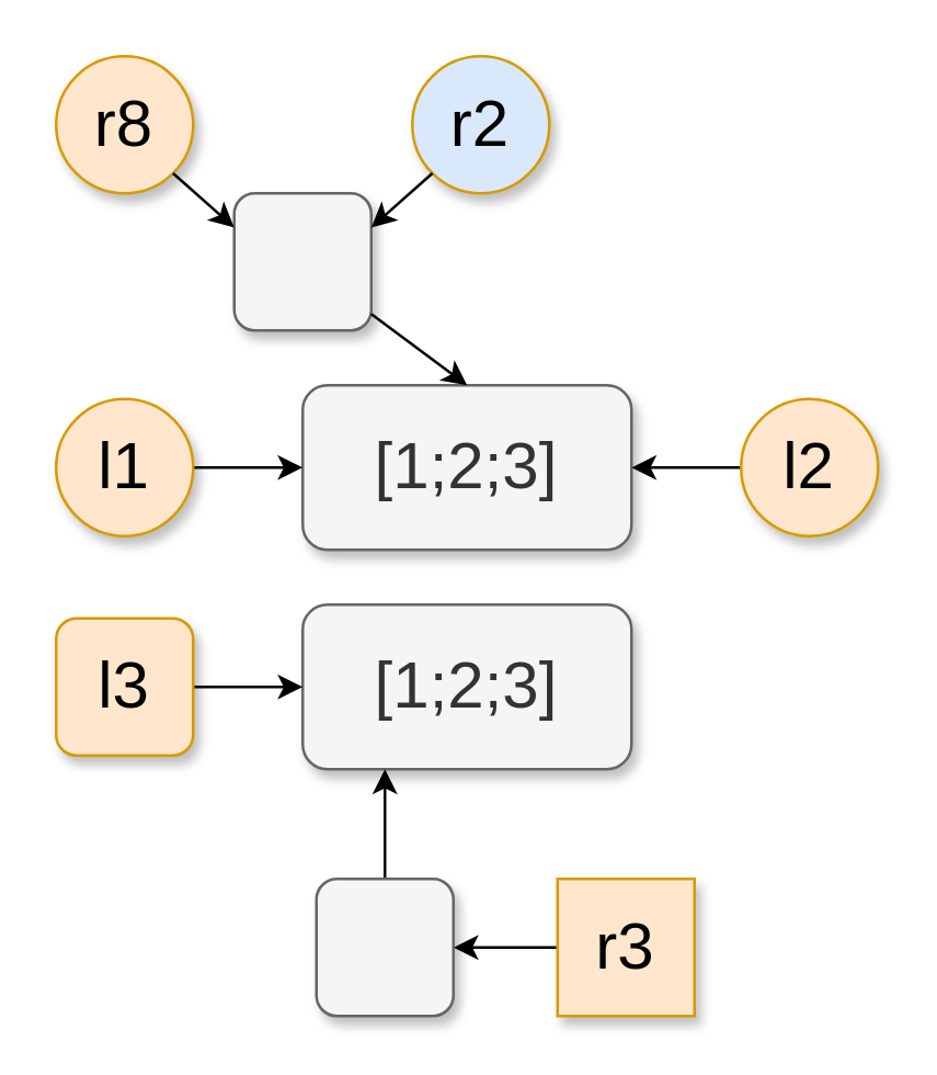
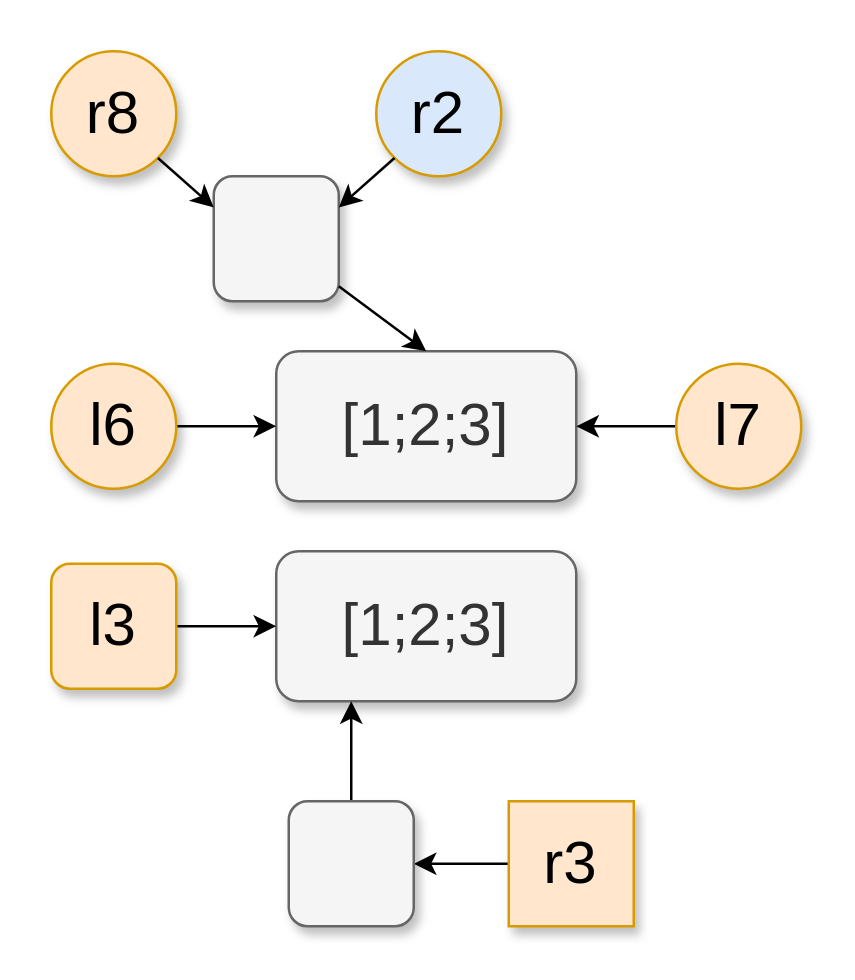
  <mxCell id="0" />
  <mxCell id="1" parent="0" />
  <mxCell id="2" value="&lt;span style=&quot;font-size: 24px&quot;&gt;[1;2;3]&lt;/span&gt;" style="rounded=1;whiteSpace=wrap;html=1;fillColor=#f5f5f5;strokeColor=#666666;fontColor=#333333;shadow=1;" vertex="1" parent="1"><mxGeometry x="110" y="140" width="120" height="60" as="geometry" /></mxCell>
  <mxCell id="3" value="&lt;font style=&quot;font-size: 24px&quot;&gt;[1;2;3]&lt;/font&gt;" style="rounded=1;whiteSpace=wrap;html=1;fillColor=#f5f5f5;strokeColor=#666666;fontColor=#333333;shadow=1;" vertex="1" parent="1"><mxGeometry x="110" y="220" width="120" height="60" as="geometry" /></mxCell>
  <mxCell id="4" value="" style="edgeStyle=orthogonalEdgeStyle;rounded=0;orthogonalLoop=1;jettySize=auto;html=1;" edge="1" parent="1" source="5" target="2"><mxGeometry relative="1" as="geometry" /></mxCell>
- <mxCell id="5" value="&lt;font style=&quot;font-size: 24px&quot;&gt;l1&lt;/font&gt;" style="ellipse;whiteSpace=wrap;html=1;aspect=fixed;fillColor=#ffe6cc;strokeColor=#d79b00;fontColor=#000000;shadow=1;" vertex="1" parent="1"><mxGeometry x="20" y="145" width="50" height="50" as="geometry" /></mxCell>
+ <mxCell id="5" value="&lt;font style=&quot;font-size: 24px&quot;&gt;l6&lt;/font&gt;" style="ellipse;whiteSpace=wrap;html=1;aspect=fixed;fillColor=#ffe6cc;strokeColor=#d79b00;fontColor=#000000;shadow=1;" vertex="1" parent="1"><mxGeometry x="20" y="145" width="50" height="50" as="geometry" /></mxCell>
  <mxCell id="6" value="" style="edgeStyle=orthogonalEdgeStyle;rounded=0;orthogonalLoop=1;jettySize=auto;html=1;" edge="1" parent="1" source="7" target="2"><mxGeometry relative="1" as="geometry" /></mxCell>
- <mxCell id="7" value="&lt;font style=&quot;font-size: 24px&quot;&gt;l2&lt;br&gt;&lt;/font&gt;" style="ellipse;whiteSpace=wrap;html=1;aspect=fixed;fillColor=#ffe6cc;strokeColor=#d79b00;fontColor=#000000;shadow=1;" vertex="1" parent="1"><mxGeometry x="270" y="145" width="50" height="50" as="geometry" /></mxCell>
+ <mxCell id="7" value="&lt;font style=&quot;font-size: 24px&quot;&gt;l7&lt;br&gt;&lt;/font&gt;" style="ellipse;whiteSpace=wrap;html=1;aspect=fixed;fillColor=#ffe6cc;strokeColor=#d79b00;fontColor=#000000;shadow=1;" vertex="1" parent="1"><mxGeometry x="270" y="145" width="50" height="50" as="geometry" /></mxCell>
  <mxCell id="8" value="" style="edgeStyle=orthogonalEdgeStyle;rounded=0;orthogonalLoop=1;jettySize=auto;html=1;" edge="1" parent="1" source="9" target="3"><mxGeometry relative="1" as="geometry" /></mxCell>
  <mxCell id="9" value="&lt;font style=&quot;font-size: 24px&quot;&gt;l3&lt;/font&gt;" style="whiteSpace=wrap;html=1;aspect=fixed;fillColor=#ffe6cc;strokeColor=#d79b00;fontColor=#000000;shadow=1;rounded=1;" vertex="1" parent="1"><mxGeometry x="20" y="225" width="50" height="50" as="geometry" /></mxCell>
  <mxCell id="10" value="&lt;font style=&quot;font-size: 24px&quot;&gt;r8&lt;/font&gt;" style="ellipse;whiteSpace=wrap;html=1;aspect=fixed;fillColor=#ffe6cc;strokeColor=#d79b00;fontColor=#000000;shadow=1;" vertex="1" parent="1"><mxGeometry x="20" y="20" width="50" height="50" as="geometry" /></mxCell>
  <mxCell id="11" value="&lt;font style=&quot;font-size: 24px&quot;&gt;r2&lt;/font&gt;" style="ellipse;whiteSpace=wrap;html=1;aspect=fixed;fillColor=#dae8fc;strokeColor=#d79b00;fontColor=#000000;shadow=1;" vertex="1" parent="1"><mxGeometry x="150" y="20" width="50" height="50" as="geometry" /></mxCell>
  <mxCell id="12" value="" style="rounded=1;whiteSpace=wrap;html=1;fillColor=#f5f5f5;strokeColor=#666666;fontColor=#333333;shadow=1;" vertex="1" parent="1"><mxGeometry x="85" y="70" width="50" height="50" as="geometry" /></mxCell>
  <mxCell id="13" value="" style="endArrow=classic;html=1;exitX=1;exitY=1;exitDx=0;exitDy=0;entryX=0;entryY=0.25;entryDx=0;entryDy=0;" edge="1" parent="1" source="10" target="12"><mxGeometry width="50" height="50" relative="1" as="geometry"><mxPoint x="20" y="350" as="sourcePoint" /><mxPoint x="70" y="300" as="targetPoint" /></mxGeometry></mxCell>
  <mxCell id="14" value="" style="endArrow=classic;html=1;exitX=0;exitY=1;exitDx=0;exitDy=0;entryX=1;entryY=0.25;entryDx=0;entryDy=0;" edge="1" parent="1" source="11" target="12"><mxGeometry width="50" height="50" relative="1" as="geometry"><mxPoint x="20" y="350" as="sourcePoint" /><mxPoint x="70" y="300" as="targetPoint" /></mxGeometry></mxCell>
  <mxCell id="15" value="" style="endArrow=classic;html=1;entryX=0.5;entryY=0;entryDx=0;entryDy=0;" edge="1" parent="1" target="2"><mxGeometry width="50" height="50" relative="1" as="geometry"><mxPoint x="135" y="114" as="sourcePoint" /><mxPoint x="70" y="300" as="targetPoint" /></mxGeometry></mxCell>
  <mxCell id="16" value="" style="edgeStyle=orthogonalEdgeStyle;rounded=0;orthogonalLoop=1;jettySize=auto;html=1;" edge="1" parent="1" source="17" target="19"><mxGeometry relative="1" as="geometry" /></mxCell>
  <mxCell id="17" value="&lt;font style=&quot;font-size: 24px&quot;&gt;r3&lt;/font&gt;" style="whiteSpace=wrap;html=1;aspect=fixed;fillColor=#ffe6cc;strokeColor=#d79b00;fontColor=#000000;shadow=1;rounded=0;" vertex="1" parent="1"><mxGeometry x="203" y="320" width="50" height="50" as="geometry" /></mxCell>
  <mxCell id="18" value="" style="edgeStyle=orthogonalEdgeStyle;rounded=0;orthogonalLoop=1;jettySize=auto;html=1;entryX=0.25;entryY=1;entryDx=0;entryDy=0;" edge="1" parent="1" source="19" target="3"><mxGeometry relative="1" as="geometry" /></mxCell>
  <mxCell id="19" value="" style="rounded=1;whiteSpace=wrap;html=1;fillColor=#f5f5f5;strokeColor=#666666;fontColor=#333333;shadow=1;" vertex="1" parent="1"><mxGeometry x="115" y="320" width="50" height="50" as="geometry" /></mxCell>
